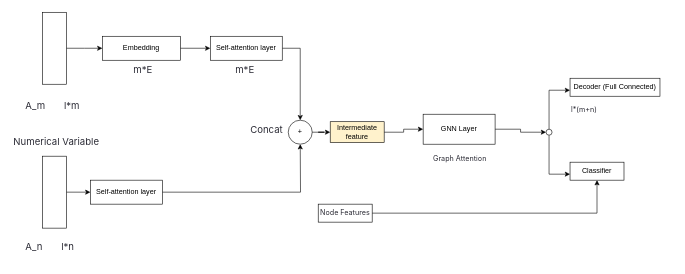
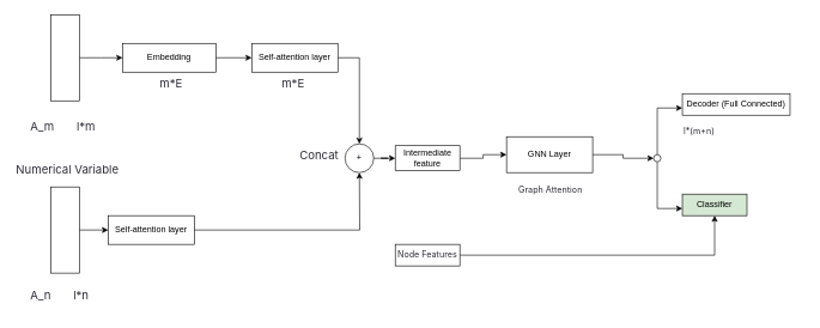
  <mxCell id="0" />
  <mxCell id="1" parent="0" />
  <mxCell id="2" value="" style="edgeStyle=orthogonalEdgeStyle;rounded=0;orthogonalLoop=1;jettySize=auto;html=1;" edge="1" parent="1" source="3"><mxGeometry relative="1" as="geometry"><mxPoint x="170" y="80" as="targetPoint" /></mxGeometry></mxCell>
  <mxCell id="3" value="" style="whiteSpace=wrap;html=1;" vertex="1" parent="1"><mxGeometry x="70" y="20" width="40" height="120" as="geometry" /></mxCell>
  <mxCell id="4" value="" style="edgeStyle=orthogonalEdgeStyle;rounded=0;orthogonalLoop=1;jettySize=auto;html=1;" edge="1" parent="1" source="5" target="15"><mxGeometry relative="1" as="geometry" /></mxCell>
  <mxCell id="5" value="" style="whiteSpace=wrap;html=1;" vertex="1" parent="1"><mxGeometry x="70" y="260" width="40" height="120" as="geometry" /></mxCell>
  <mxCell id="6" value="&lt;span style=&quot;color: rgb(44, 44, 54); font-family: -apple-system, BlinkMacSystemFont, &amp;quot;Segoe UI&amp;quot;, &amp;quot;Noto Sans&amp;quot;, Helvetica, Arial, sans-serif, &amp;quot;Apple Color Emoji&amp;quot;, &amp;quot;Segoe UI Emoji&amp;quot;; font-size: 16px; font-style: normal; font-variant-ligatures: normal; font-variant-caps: normal; font-weight: 400; letter-spacing: normal; orphans: 2; text-align: left; text-indent: 0px; text-transform: none; widows: 2; word-spacing: 0px; -webkit-text-stroke-width: 0px; white-space: normal; background-color: rgb(255, 255, 255); text-decoration-thickness: initial; text-decoration-style: initial; text-decoration-color: initial; display: inline !important; float: none;&quot;&gt;Numerical Variable&lt;/span&gt;" style="text;whiteSpace=wrap;html=1;" vertex="1" parent="1"><mxGeometry x="20" y="220" width="170" height="40" as="geometry" /></mxCell>
  <mxCell id="7" value="&lt;span style=&quot;color: rgb(44, 44, 54); font-family: -apple-system, BlinkMacSystemFont, &amp;quot;Segoe UI&amp;quot;, &amp;quot;Noto Sans&amp;quot;, Helvetica, Arial, sans-serif, &amp;quot;Apple Color Emoji&amp;quot;, &amp;quot;Segoe UI Emoji&amp;quot;; font-size: 16px; font-style: normal; font-variant-ligatures: normal; font-variant-caps: normal; font-weight: 400; letter-spacing: normal; orphans: 2; text-align: left; text-indent: 0px; text-transform: none; widows: 2; word-spacing: 0px; -webkit-text-stroke-width: 0px; white-space: normal; background-color: rgb(255, 255, 255); text-decoration-thickness: initial; text-decoration-style: initial; text-decoration-color: initial; display: inline !important; float: none;&quot;&gt;A_n&amp;nbsp; &amp;nbsp; &amp;nbsp; &amp;nbsp;l*n&lt;/span&gt;" style="text;whiteSpace=wrap;html=1;" vertex="1" parent="1"><mxGeometry x="40" y="395" width="170" height="40" as="geometry" /></mxCell>
  <mxCell id="8" value="&lt;span style=&quot;color: rgb(44, 44, 54); font-family: -apple-system, BlinkMacSystemFont, &amp;quot;Segoe UI&amp;quot;, &amp;quot;Noto Sans&amp;quot;, Helvetica, Arial, sans-serif, &amp;quot;Apple Color Emoji&amp;quot;, &amp;quot;Segoe UI Emoji&amp;quot;; font-size: 16px; font-style: normal; font-variant-ligatures: normal; font-variant-caps: normal; font-weight: 400; letter-spacing: normal; orphans: 2; text-align: left; text-indent: 0px; text-transform: none; widows: 2; word-spacing: 0px; -webkit-text-stroke-width: 0px; white-space: normal; background-color: rgb(255, 255, 255); text-decoration-thickness: initial; text-decoration-style: initial; text-decoration-color: initial; display: inline !important; float: none;&quot;&gt;A_m&amp;nbsp; &amp;nbsp; &amp;nbsp; &amp;nbsp;l*m&lt;/span&gt;" style="text;whiteSpace=wrap;html=1;" vertex="1" parent="1"><mxGeometry x="40" y="160" width="170" height="40" as="geometry" /></mxCell>
  <mxCell id="9" value="" style="edgeStyle=orthogonalEdgeStyle;rounded=0;orthogonalLoop=1;jettySize=auto;html=1;" edge="1" parent="1" source="10" target="13"><mxGeometry relative="1" as="geometry" /></mxCell>
  <mxCell id="10" value="Embedding" style="whiteSpace=wrap;html=1;" vertex="1" parent="1"><mxGeometry x="170" y="60" width="130" height="40" as="geometry" /></mxCell>
  <mxCell id="11" value="&lt;span style=&quot;color: rgb(44, 44, 54); font-family: -apple-system, BlinkMacSystemFont, &amp;quot;Segoe UI&amp;quot;, &amp;quot;Noto Sans&amp;quot;, Helvetica, Arial, sans-serif, &amp;quot;Apple Color Emoji&amp;quot;, &amp;quot;Segoe UI Emoji&amp;quot;; font-size: 16px; font-style: normal; font-variant-ligatures: normal; font-variant-caps: normal; font-weight: 400; letter-spacing: normal; orphans: 2; text-align: left; text-indent: 0px; text-transform: none; widows: 2; word-spacing: 0px; -webkit-text-stroke-width: 0px; white-space: normal; background-color: rgb(255, 255, 255); text-decoration-thickness: initial; text-decoration-style: initial; text-decoration-color: initial; display: inline !important; float: none;&quot;&gt;m*E&lt;/span&gt;" style="text;whiteSpace=wrap;html=1;" vertex="1" parent="1"><mxGeometry x="220" y="100" width="170" height="40" as="geometry" /></mxCell>
  <mxCell id="12" value="" style="edgeStyle=orthogonalEdgeStyle;rounded=0;orthogonalLoop=1;jettySize=auto;html=1;" edge="1" parent="1" source="13" target="16"><mxGeometry relative="1" as="geometry" /></mxCell>
  <mxCell id="13" value="Self-attention layer" style="whiteSpace=wrap;html=1;" vertex="1" parent="1"><mxGeometry x="350" y="60" width="120" height="40" as="geometry" /></mxCell>
  <mxCell id="14" value="" style="edgeStyle=orthogonalEdgeStyle;rounded=0;orthogonalLoop=1;jettySize=auto;html=1;exitX=1;exitY=0.5;exitDx=0;exitDy=0;" edge="1" parent="1" source="15"><mxGeometry relative="1" as="geometry"><mxPoint x="250" y="330" as="sourcePoint" /><mxPoint x="500" y="240" as="targetPoint" /></mxGeometry></mxCell>
  <mxCell id="15" value="Self-attention layer" style="whiteSpace=wrap;html=1;" vertex="1" parent="1"><mxGeometry x="150" y="300" width="120" height="40" as="geometry" /></mxCell>
  <mxCell id="16" value="+" style="ellipse;whiteSpace=wrap;html=1;" vertex="1" parent="1"><mxGeometry x="480" y="200" width="40" height="40" as="geometry" /></mxCell>
  <mxCell id="17" value="" style="edgeStyle=orthogonalEdgeStyle;rounded=0;orthogonalLoop=1;jettySize=auto;html=1;" edge="1" parent="1" source="18" target="21"><mxGeometry relative="1" as="geometry" /></mxCell>
  <mxCell id="18" value="&lt;span style=&quot;color: rgb(44, 44, 54); font-family: -apple-system, BlinkMacSystemFont, &amp;quot;Segoe UI&amp;quot;, &amp;quot;Noto Sans&amp;quot;, Helvetica, Arial, sans-serif, &amp;quot;Apple Color Emoji&amp;quot;, &amp;quot;Segoe UI Emoji&amp;quot;; font-size: 16px; font-style: normal; font-variant-ligatures: normal; font-variant-caps: normal; font-weight: 400; letter-spacing: normal; orphans: 2; text-align: left; text-indent: 0px; text-transform: none; widows: 2; word-spacing: 0px; -webkit-text-stroke-width: 0px; white-space: normal; background-color: rgb(255, 255, 255); text-decoration-thickness: initial; text-decoration-style: initial; text-decoration-color: initial; display: inline !important; float: none;&quot;&gt;Concat&lt;/span&gt;" style="text;whiteSpace=wrap;html=1;" vertex="1" parent="1"><mxGeometry x="415" y="200" width="105" height="40" as="geometry" /></mxCell>
  <mxCell id="19" value="&lt;span style=&quot;color: rgb(44, 44, 54); font-family: -apple-system, BlinkMacSystemFont, &amp;quot;Segoe UI&amp;quot;, &amp;quot;Noto Sans&amp;quot;, Helvetica, Arial, sans-serif, &amp;quot;Apple Color Emoji&amp;quot;, &amp;quot;Segoe UI Emoji&amp;quot;; font-size: 16px; font-style: normal; font-variant-ligatures: normal; font-variant-caps: normal; font-weight: 400; letter-spacing: normal; orphans: 2; text-align: left; text-indent: 0px; text-transform: none; widows: 2; word-spacing: 0px; -webkit-text-stroke-width: 0px; white-space: normal; background-color: rgb(255, 255, 255); text-decoration-thickness: initial; text-decoration-style: initial; text-decoration-color: initial; display: inline !important; float: none;&quot;&gt;m*E&lt;/span&gt;" style="text;whiteSpace=wrap;html=1;" vertex="1" parent="1"><mxGeometry x="390" y="100" width="170" height="40" as="geometry" /></mxCell>
  <mxCell id="20" value="" style="edgeStyle=orthogonalEdgeStyle;rounded=0;orthogonalLoop=1;jettySize=auto;html=1;" edge="1" parent="1" source="21" target="25"><mxGeometry relative="1" as="geometry" /></mxCell>
- <mxCell id="21" value="Intermediate feature" style="whiteSpace=wrap;html=1;fillColor=#fff2cc;" vertex="1" parent="1"><mxGeometry x="550" y="202.5" width="90" height="35" as="geometry" /></mxCell>
+ <mxCell id="21" value="Intermediate feature" style="whiteSpace=wrap;html=1;" vertex="1" parent="1"><mxGeometry x="550" y="202.5" width="90" height="35" as="geometry" /></mxCell>
  <mxCell id="22" value="" style="edgeStyle=orthogonalEdgeStyle;rounded=0;orthogonalLoop=1;jettySize=auto;html=1;" edge="1" parent="1" source="23" target="32"><mxGeometry relative="1" as="geometry" /></mxCell>
- <mxCell id="23" value="&lt;span style=&quot;color: rgb(44, 44, 54); font-family: -apple-system, BlinkMacSystemFont, &amp;quot;Segoe UI&amp;quot;, &amp;quot;Noto Sans&amp;quot;, Helvetica, Arial, sans-serif, &amp;quot;Apple Color Emoji&amp;quot;, &amp;quot;Segoe UI Emoji&amp;quot;; text-align: start; white-space-collapse: preserve; background-color: rgb(255, 255, 255);&quot;&gt;&lt;font style=&quot;font-size: 12px;&quot;&gt;Node Features&lt;/font&gt;&lt;/span&gt;" style="whiteSpace=wrap;html=1;" vertex="1" parent="1"><mxGeometry x="530" y="340" width="90" height="30" as="geometry" /></mxCell>
+ <mxCell id="23" value="&lt;span style=&quot;color: rgb(44, 44, 54); font-family: -apple-system, BlinkMacSystemFont, &amp;quot;Segoe UI&amp;quot;, &amp;quot;Noto Sans&amp;quot;, Helvetica, Arial, sans-serif, &amp;quot;Apple Color Emoji&amp;quot;, &amp;quot;Segoe UI Emoji&amp;quot;; text-align: start; white-space-collapse: preserve; background-color: rgb(255, 255, 255);&quot;&gt;&lt;font style=&quot;font-size: 12px;&quot;&gt;Node Features&lt;/font&gt;&lt;/span&gt;" style="whiteSpace=wrap;html=1;" vertex="1" parent="1"><mxGeometry x="550" y="340" width="90" height="30" as="geometry" /></mxCell>
  <mxCell id="24" value="" style="edgeStyle=orthogonalEdgeStyle;rounded=0;orthogonalLoop=1;jettySize=auto;html=1;" edge="1" parent="1" source="25" target="29"><mxGeometry relative="1" as="geometry" /></mxCell>
  <mxCell id="25" value="GNN Layer" style="whiteSpace=wrap;html=1;" vertex="1" parent="1"><mxGeometry x="705" y="190" width="120" height="50" as="geometry" /></mxCell>
  <mxCell id="26" value="&lt;span style=&quot;color: rgb(44, 44, 54); font-family: -apple-system, BlinkMacSystemFont, &amp;quot;Segoe UI&amp;quot;, &amp;quot;Noto Sans&amp;quot;, Helvetica, Arial, sans-serif, &amp;quot;Apple Color Emoji&amp;quot;, &amp;quot;Segoe UI Emoji&amp;quot;; font-style: normal; font-variant-ligatures: normal; font-variant-caps: normal; font-weight: 400; letter-spacing: normal; orphans: 2; text-align: left; text-indent: 0px; text-transform: none; widows: 2; word-spacing: 0px; -webkit-text-stroke-width: 0px; white-space: normal; background-color: rgb(255, 255, 255); text-decoration-thickness: initial; text-decoration-style: initial; text-decoration-color: initial; float: none; display: inline !important;&quot;&gt;&lt;font style=&quot;font-size: 12px;&quot;&gt;Graph Attention&lt;/font&gt;&lt;/span&gt;" style="text;whiteSpace=wrap;html=1;" vertex="1" parent="1"><mxGeometry x="720" y="250" width="170" height="40" as="geometry" /></mxCell>
  <mxCell id="27" value="" style="edgeStyle=orthogonalEdgeStyle;rounded=0;orthogonalLoop=1;jettySize=auto;html=1;" edge="1" parent="1" source="29" target="30"><mxGeometry relative="1" as="geometry"><Array as="points"><mxPoint x="915" y="150" /></Array></mxGeometry></mxCell>
  <mxCell id="28" value="" style="edgeStyle=orthogonalEdgeStyle;rounded=0;orthogonalLoop=1;jettySize=auto;html=1;" edge="1" parent="1" source="29" target="32"><mxGeometry relative="1" as="geometry"><Array as="points"><mxPoint x="915" y="290" /></Array></mxGeometry></mxCell>
  <mxCell id="29" value="" style="ellipse;whiteSpace=wrap;html=1;" vertex="1" parent="1"><mxGeometry x="910" y="215" width="10" height="10" as="geometry" /></mxCell>
  <mxCell id="30" value="Decoder (Full Connected)" style="whiteSpace=wrap;html=1;" vertex="1" parent="1"><mxGeometry x="950" y="130" width="150" height="30" as="geometry" /></mxCell>
  <mxCell id="31" value="&lt;span style=&quot;color: rgb(44, 44, 54); font-family: -apple-system, BlinkMacSystemFont, &amp;quot;Segoe UI&amp;quot;, &amp;quot;Noto Sans&amp;quot;, Helvetica, Arial, sans-serif, &amp;quot;Apple Color Emoji&amp;quot;, &amp;quot;Segoe UI Emoji&amp;quot;; font-style: normal; font-variant-ligatures: normal; font-variant-caps: normal; font-weight: 400; letter-spacing: normal; orphans: 2; text-align: left; text-indent: 0px; text-transform: none; widows: 2; word-spacing: 0px; -webkit-text-stroke-width: 0px; white-space: normal; background-color: rgb(255, 255, 255); text-decoration-thickness: initial; text-decoration-style: initial; text-decoration-color: initial; float: none; display: inline !important;&quot;&gt;&lt;font style=&quot;font-size: 12px;&quot;&gt;l*(m+n)&lt;/font&gt;&lt;/span&gt;" style="text;whiteSpace=wrap;html=1;" vertex="1" parent="1"><mxGeometry x="950" y="167.5" width="170" height="40" as="geometry" /></mxCell>
- <mxCell id="32" value="Classifier" style="whiteSpace=wrap;html=1;" vertex="1" parent="1"><mxGeometry x="950" y="270" width="90" height="30" as="geometry" /></mxCell>
+ <mxCell id="32" value="Classifier" style="whiteSpace=wrap;html=1;fillColor=#d5e8d4;" vertex="1" parent="1"><mxGeometry x="950" y="270" width="90" height="30" as="geometry" /></mxCell>
